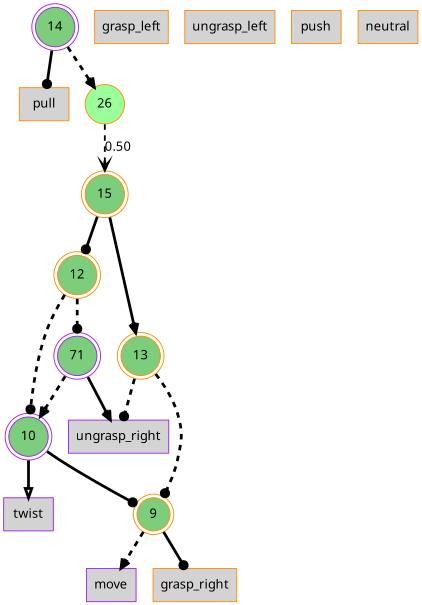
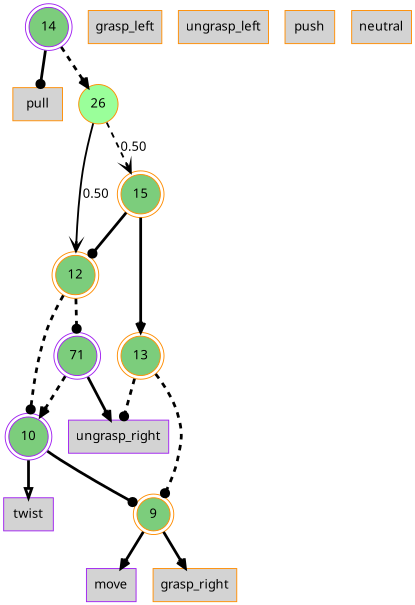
  digraph {
    fontname="Noto Sans"
    node [color=darkorange fillcolor=lightgrey fontname="Noto Sans" nodesep=0.5 ranksep=0.5 shape=box style=filled]
    edge [arrowhead=vee fontname="Noto Sans" penwidth=3 style=dashed weight=3]
    move [color=purple]
    grasp_left
    ungrasp_left
    ungrasp_right [color=purple]
    twist [color=purple]
    push
    neutral
    9 [fillcolor=palegreen3 shape=doublecircle]
    grasp_right
    10 [color=purple fillcolor=palegreen3 shape=doublecircle]
    n11 [color=purple fillcolor=palegreen3 label=71 shape=doublecircle]
    12 [fillcolor=palegreen3 shape=doublecircle]
    13 [fillcolor=palegreen3 shape=doublecircle]
    14 [color=purple fillcolor=palegreen3 shape=doublecircle]
    pull
    26 [fillcolor=palegreen1 shape=circle]
    15 [fillcolor=palegreen3 shape=doublecircle]
-   9 -> move
-   9 -> grasp_right [arrowhead=dot style=bold]
+   9 -> move [style=bold]
+   9 -> grasp_right [style=bold]
    10 -> twist [arrowhead=onormal style=bold]
    10 -> 9 [arrowhead=dot style=bold]
    n11 -> ungrasp_right [style=bold]
    n11 -> 10
    12 -> 10 [arrowhead=dot]
    12 -> n11 [arrowhead=dot]
    13 -> ungrasp_right [arrowhead=dot]
    13 -> 9 [arrowhead=dot]
    14 -> pull [arrowhead=dot style=bold]
    14 -> 26
+   26 -> 12 [label=0.50 penwidth=2.0 style=bold]
    26 -> 15 [label=0.50 penwidth=2.0]
    15 -> 12 [arrowhead=dot style=bold]
    15 -> 13 [style=bold]
  }
